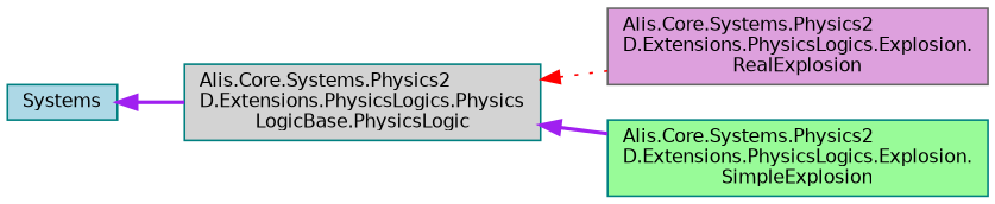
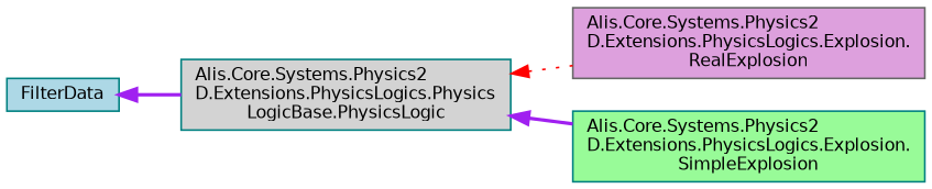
  digraph {
    rankdir=LR
    node [color=teal fontname=Helvetica fontsize=10 shape=record style=filled]
    edge [color=purple dir=back fontname=Helvetica fontsize=10 labelfontname=Helvetica labelfontsize=10 style=bold]
    n1 [fillcolor=lightgrey fontcolor=black height=0.2 label="Alis.Core.Systems.Physics2\lD.Extensions.PhysicsLogics.Physics\lLogicBase.PhysicsLogic" width=0.4]
    n2 [color=gray40 fillcolor=plum height=0.2 label="Alis.Core.Systems.Physics2\lD.Extensions.PhysicsLogics.Explosion.\lRealExplosion" width=0.4]
    n3 [fillcolor=palegreen height=0.2 label="Alis.Core.Systems.Physics2\lD.Extensions.PhysicsLogics.Explosion.\lSimpleExplosion" width=0.4]
-   n4 [fillcolor=lightblue height=0.2 label=Systems width=0.4]
+   n4 [fillcolor=lightblue height=0.2 label=FilterData width=0.4]
    n1 -> n2 [color=red style=dotted]
    n1 -> n3
    n4 -> n1
  }
